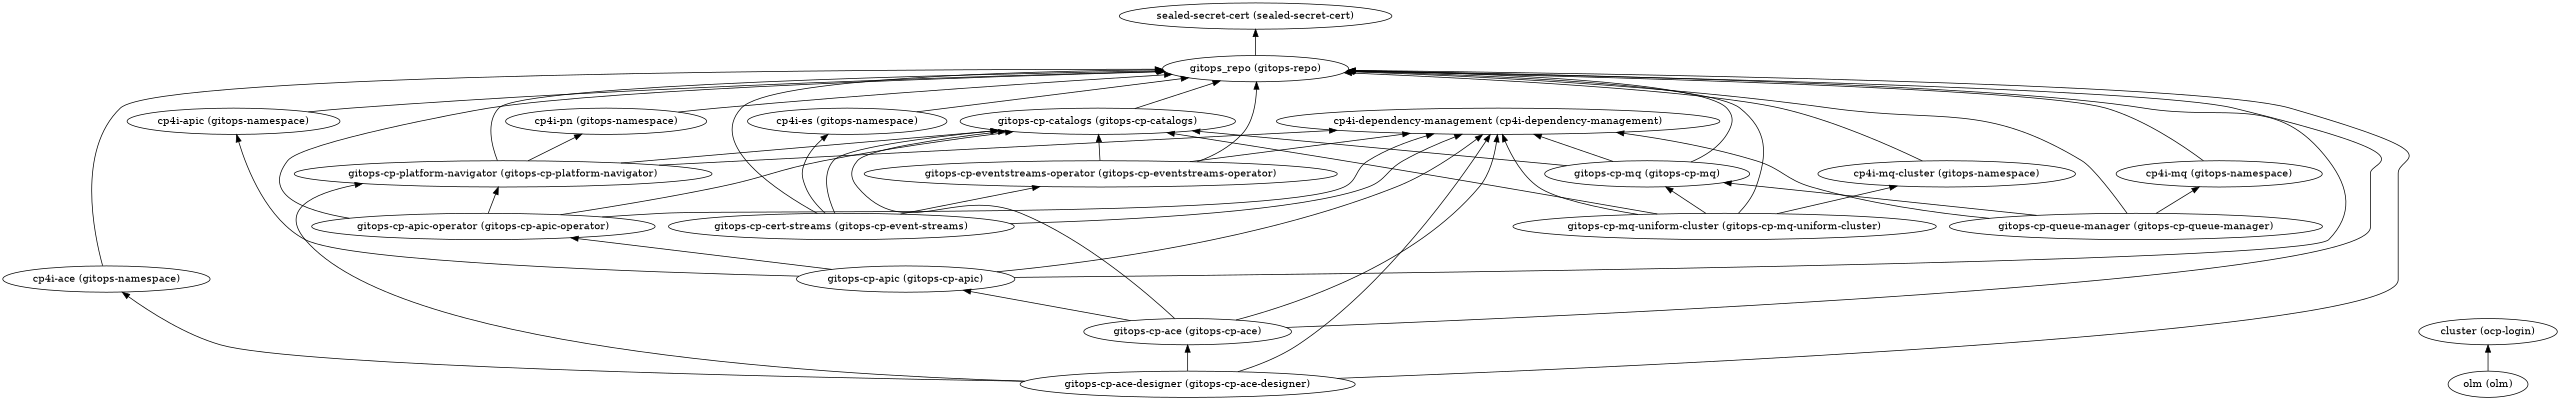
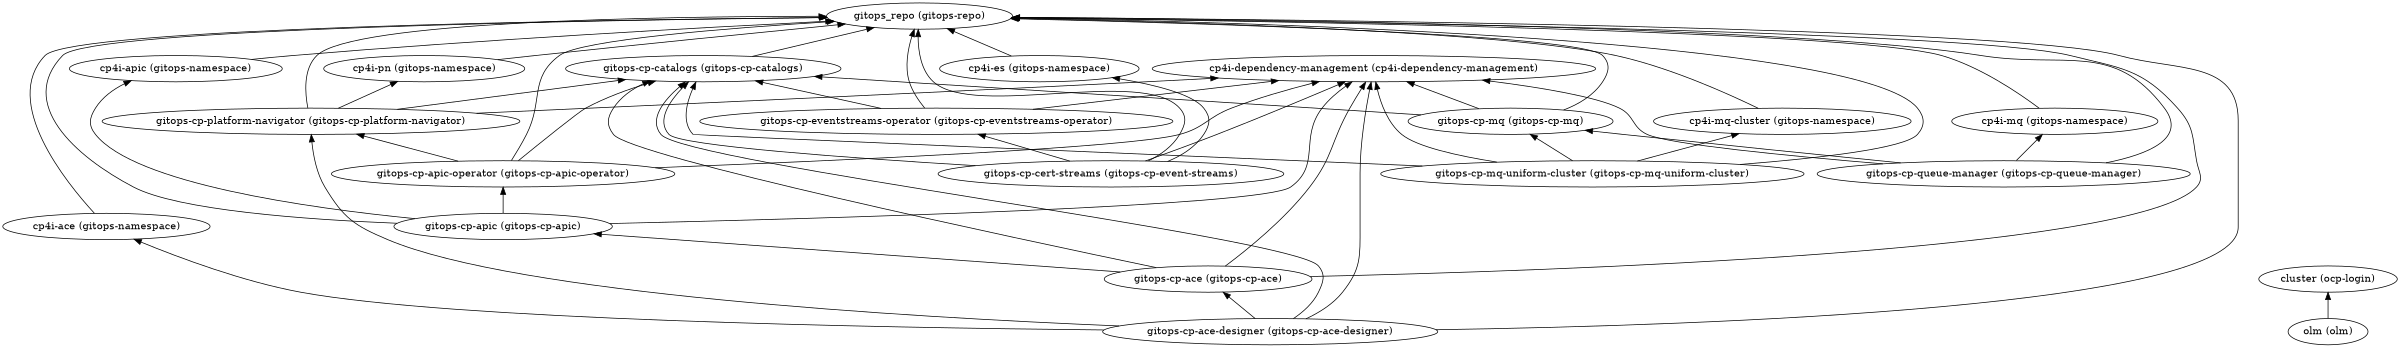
  digraph {
    rankdir=BT
    "gitops-cp-ace (gitops-cp-ace)"
    "gitops_repo (gitops-repo)"
    "gitops-cp-catalogs (gitops-cp-catalogs)"
    "cp4i-dependency-management (cp4i-dependency-management)"
    "gitops-cp-apic (gitops-cp-apic)"
-   "sealed-secret-cert (sealed-secret-cert)"
    "gitops-cp-platform-navigator (gitops-cp-platform-navigator)"
    "cp4i-pn (gitops-namespace)"
    "gitops-cp-ace-designer (gitops-cp-ace-designer)"
    "cp4i-ace (gitops-namespace)"
    "cp4i-apic (gitops-namespace)"
    "gitops-cp-apic-operator (gitops-cp-apic-operator)"
    n13 [label="gitops-cp-cert-streams (gitops-cp-event-streams)"]
    "cp4i-es (gitops-namespace)"
    "gitops-cp-eventstreams-operator (gitops-cp-eventstreams-operator)"
    "gitops-cp-mq (gitops-cp-mq)"
    "gitops-cp-mq-uniform-cluster (gitops-cp-mq-uniform-cluster)"
    "cp4i-mq-cluster (gitops-namespace)"
    "gitops-cp-queue-manager (gitops-cp-queue-manager)"
    "cp4i-mq (gitops-namespace)"
    "olm (olm)"
    "cluster (ocp-login)"
    "gitops-cp-ace (gitops-cp-ace)" -> "gitops_repo (gitops-repo)"
    "gitops-cp-ace (gitops-cp-ace)" -> "gitops-cp-catalogs (gitops-cp-catalogs)"
    "gitops-cp-ace (gitops-cp-ace)" -> "cp4i-dependency-management (cp4i-dependency-management)"
    "gitops-cp-ace (gitops-cp-ace)" -> "gitops-cp-apic (gitops-cp-apic)"
-   "gitops_repo (gitops-repo)" -> "sealed-secret-cert (sealed-secret-cert)"
    "gitops-cp-catalogs (gitops-cp-catalogs)" -> "gitops_repo (gitops-repo)"
    "gitops-cp-apic (gitops-cp-apic)" -> "gitops_repo (gitops-repo)"
    "gitops-cp-apic (gitops-cp-apic)" -> "cp4i-dependency-management (cp4i-dependency-management)"
    "gitops-cp-apic (gitops-cp-apic)" -> "cp4i-apic (gitops-namespace)"
    "gitops-cp-apic (gitops-cp-apic)" -> "gitops-cp-apic-operator (gitops-cp-apic-operator)"
    "gitops-cp-platform-navigator (gitops-cp-platform-navigator)" -> "gitops_repo (gitops-repo)"
    "gitops-cp-platform-navigator (gitops-cp-platform-navigator)" -> "gitops-cp-catalogs (gitops-cp-catalogs)"
    "gitops-cp-platform-navigator (gitops-cp-platform-navigator)" -> "cp4i-dependency-management (cp4i-dependency-management)"
    "gitops-cp-platform-navigator (gitops-cp-platform-navigator)" -> "cp4i-pn (gitops-namespace)"
    "cp4i-pn (gitops-namespace)" -> "gitops_repo (gitops-repo)"
    "gitops-cp-ace-designer (gitops-cp-ace-designer)" -> "gitops-cp-ace (gitops-cp-ace)"
    "gitops-cp-ace-designer (gitops-cp-ace-designer)" -> "gitops_repo (gitops-repo)"
+   "gitops-cp-ace-designer (gitops-cp-ace-designer)" -> "gitops-cp-catalogs (gitops-cp-catalogs)"
    "gitops-cp-ace-designer (gitops-cp-ace-designer)" -> "cp4i-dependency-management (cp4i-dependency-management)"
    "gitops-cp-ace-designer (gitops-cp-ace-designer)" -> "gitops-cp-platform-navigator (gitops-cp-platform-navigator)"
    "gitops-cp-ace-designer (gitops-cp-ace-designer)" -> "cp4i-ace (gitops-namespace)"
    "cp4i-ace (gitops-namespace)" -> "gitops_repo (gitops-repo)"
    "cp4i-apic (gitops-namespace)" -> "gitops_repo (gitops-repo)"
    "gitops-cp-apic-operator (gitops-cp-apic-operator)" -> "gitops_repo (gitops-repo)"
    "gitops-cp-apic-operator (gitops-cp-apic-operator)" -> "gitops-cp-catalogs (gitops-cp-catalogs)"
    "gitops-cp-apic-operator (gitops-cp-apic-operator)" -> "cp4i-dependency-management (cp4i-dependency-management)"
    "gitops-cp-apic-operator (gitops-cp-apic-operator)" -> "gitops-cp-platform-navigator (gitops-cp-platform-navigator)"
    n13 -> "gitops_repo (gitops-repo)"
    n13 -> "gitops-cp-catalogs (gitops-cp-catalogs)"
    n13 -> "cp4i-dependency-management (cp4i-dependency-management)"
    n13 -> "cp4i-es (gitops-namespace)"
    n13 -> "gitops-cp-eventstreams-operator (gitops-cp-eventstreams-operator)"
    "cp4i-es (gitops-namespace)" -> "gitops_repo (gitops-repo)"
    "gitops-cp-eventstreams-operator (gitops-cp-eventstreams-operator)" -> "gitops_repo (gitops-repo)"
    "gitops-cp-eventstreams-operator (gitops-cp-eventstreams-operator)" -> "gitops-cp-catalogs (gitops-cp-catalogs)"
    "gitops-cp-eventstreams-operator (gitops-cp-eventstreams-operator)" -> "cp4i-dependency-management (cp4i-dependency-management)"
    "gitops-cp-mq (gitops-cp-mq)" -> "gitops_repo (gitops-repo)"
    "gitops-cp-mq (gitops-cp-mq)" -> "gitops-cp-catalogs (gitops-cp-catalogs)"
    "gitops-cp-mq (gitops-cp-mq)" -> "cp4i-dependency-management (cp4i-dependency-management)"
    "gitops-cp-mq-uniform-cluster (gitops-cp-mq-uniform-cluster)" -> "gitops_repo (gitops-repo)"
    "gitops-cp-mq-uniform-cluster (gitops-cp-mq-uniform-cluster)" -> "gitops-cp-catalogs (gitops-cp-catalogs)"
    "gitops-cp-mq-uniform-cluster (gitops-cp-mq-uniform-cluster)" -> "cp4i-dependency-management (cp4i-dependency-management)"
    "gitops-cp-mq-uniform-cluster (gitops-cp-mq-uniform-cluster)" -> "gitops-cp-mq (gitops-cp-mq)"
    "gitops-cp-mq-uniform-cluster (gitops-cp-mq-uniform-cluster)" -> "cp4i-mq-cluster (gitops-namespace)"
    "cp4i-mq-cluster (gitops-namespace)" -> "gitops_repo (gitops-repo)"
    "gitops-cp-queue-manager (gitops-cp-queue-manager)" -> "gitops_repo (gitops-repo)"
    "gitops-cp-queue-manager (gitops-cp-queue-manager)" -> "cp4i-dependency-management (cp4i-dependency-management)"
    "gitops-cp-queue-manager (gitops-cp-queue-manager)" -> "gitops-cp-mq (gitops-cp-mq)"
    "gitops-cp-queue-manager (gitops-cp-queue-manager)" -> "cp4i-mq (gitops-namespace)"
    "cp4i-mq (gitops-namespace)" -> "gitops_repo (gitops-repo)"
    "olm (olm)" -> "cluster (ocp-login)"
  }
